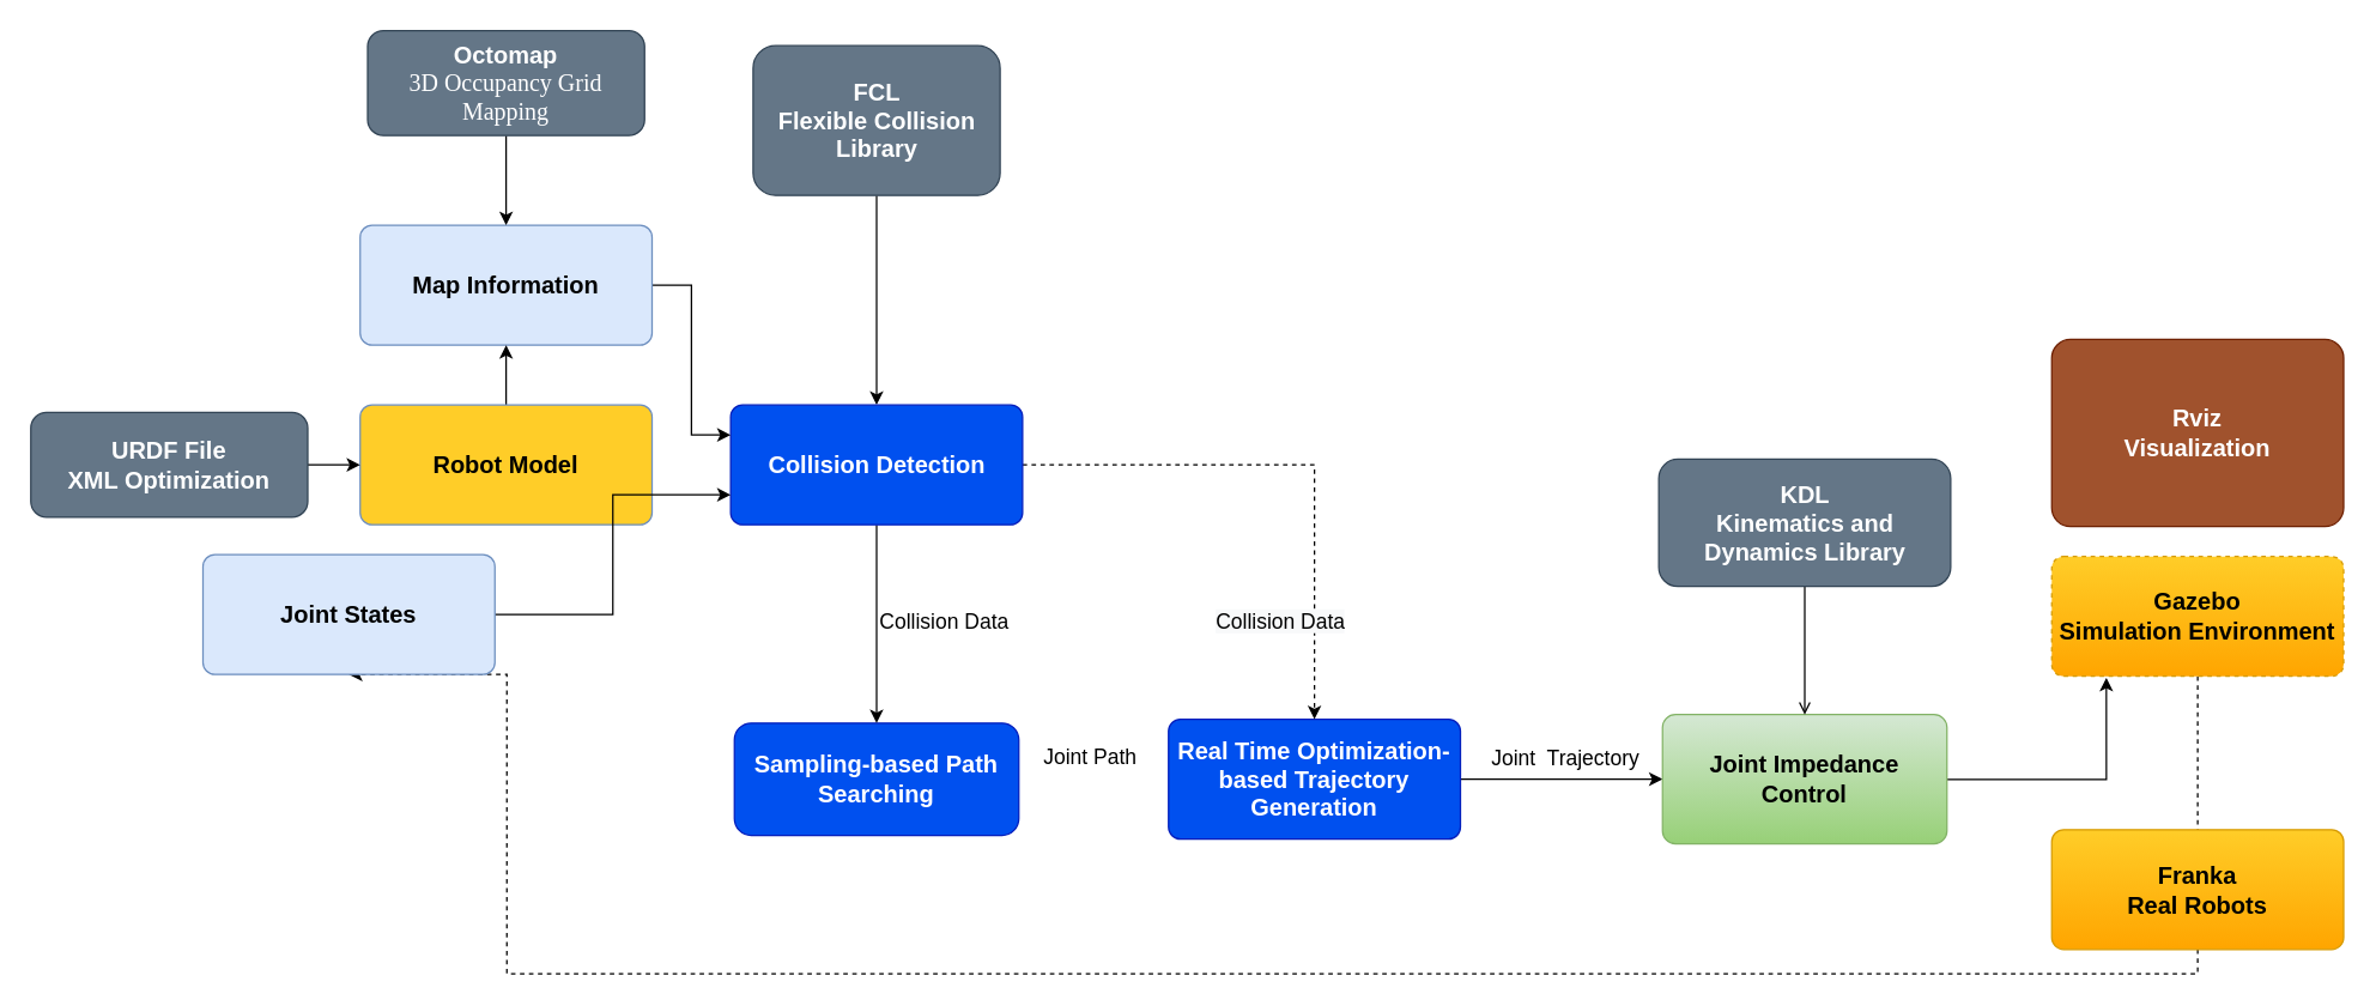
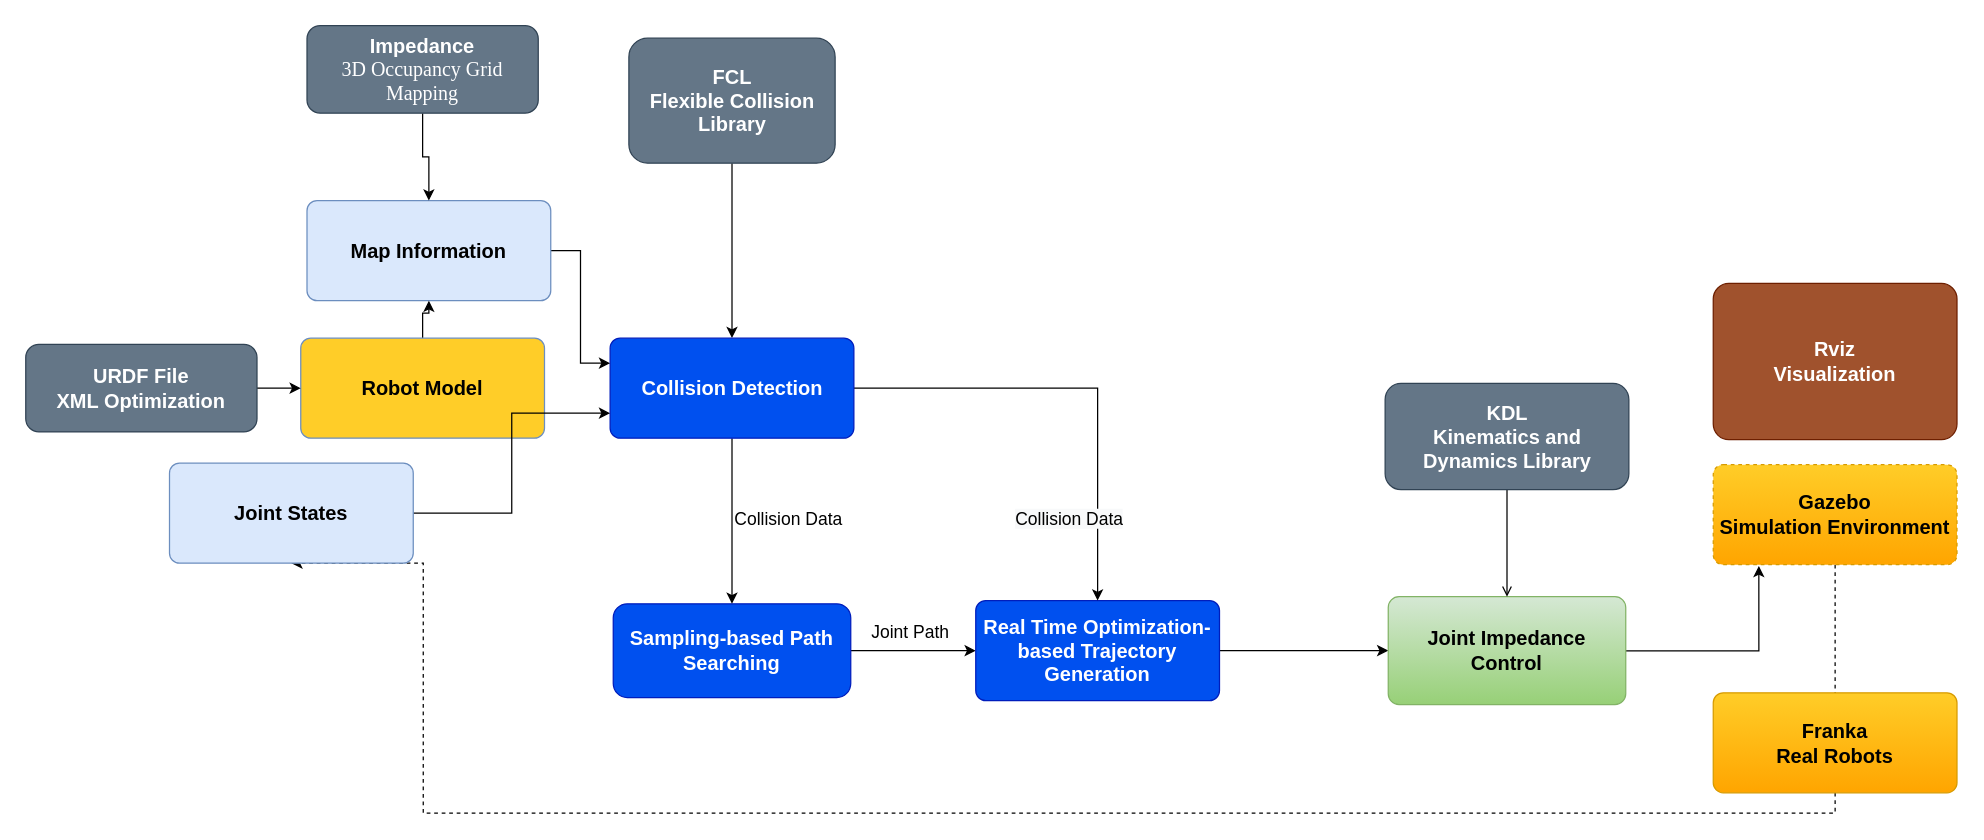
  <mxCell id="0" />
  <mxCell id="1" parent="0" />
  <mxCell id="2" value="" style="edgeStyle=orthogonalEdgeStyle;rounded=0;orthogonalLoop=1;jettySize=auto;html=1;" edge="1" parent="1" source="3" target="10"><mxGeometry relative="1" as="geometry" /></mxCell>
  <mxCell id="3" value="&lt;font style=&quot;font-size: 16px&quot;&gt;&lt;b&gt;FCL&lt;br&gt;Flexible Collision Library&lt;br&gt;&lt;/b&gt;&lt;/font&gt;" style="rounded=1;whiteSpace=wrap;html=1;fillColor=#647687;strokeColor=#314354;fontColor=#ffffff;" vertex="1" parent="1"><mxGeometry x="502.5" y="30" width="165" height="100" as="geometry" /></mxCell>
+ <mxCell id="4" value="" style="edgeStyle=orthogonalEdgeStyle;rounded=0;orthogonalLoop=1;jettySize=auto;html=1;" edge="1" parent="1" source="5" target="7"><mxGeometry relative="1" as="geometry" /></mxCell>
  <mxCell id="5" value="&lt;span style=&quot;font-size: 16px&quot;&gt;&lt;b&gt;Sampling-based Path Searching&lt;/b&gt;&lt;/span&gt;" style="rounded=1;whiteSpace=wrap;html=1;fillColor=#0050ef;strokeColor=#001DBC;fontColor=#ffffff;" vertex="1" parent="1"><mxGeometry x="490" y="482.5" width="190" height="75" as="geometry" /></mxCell>
  <mxCell id="6" style="edgeStyle=orthogonalEdgeStyle;rounded=0;orthogonalLoop=1;jettySize=auto;html=1;exitX=1;exitY=0.5;exitDx=0;exitDy=0;entryX=0;entryY=0.5;entryDx=0;entryDy=0;" edge="1" parent="1" source="7" target="12"><mxGeometry relative="1" as="geometry" /></mxCell>
  <mxCell id="7" value="&lt;span style=&quot;font-size: 16px&quot;&gt;&lt;b&gt;Real Time Optimization-based Trajectory Generation&lt;/b&gt;&lt;/span&gt;" style="rounded=1;whiteSpace=wrap;html=1;fillColor=#0050ef;strokeColor=#001DBC;arcSize=10;fontColor=#ffffff;" vertex="1" parent="1"><mxGeometry x="780" y="479.99" width="195" height="80" as="geometry" /></mxCell>
- <mxCell id="8" value="" style="edgeStyle=orthogonalEdgeStyle;rounded=0;orthogonalLoop=1;jettySize=auto;html=1;dashed=1;" edge="1" parent="1" source="10" target="7"><mxGeometry relative="1" as="geometry" /></mxCell>
+ <mxCell id="8" value="" style="edgeStyle=orthogonalEdgeStyle;rounded=0;orthogonalLoop=1;jettySize=auto;html=1;" edge="1" parent="1" source="10" target="7"><mxGeometry relative="1" as="geometry" /></mxCell>
  <mxCell id="9" style="edgeStyle=orthogonalEdgeStyle;rounded=0;orthogonalLoop=1;jettySize=auto;html=1;entryX=0.5;entryY=0;entryDx=0;entryDy=0;" edge="1" parent="1" source="10" target="5"><mxGeometry relative="1" as="geometry"><mxPoint x="582.5" y="410" as="targetPoint" /></mxGeometry></mxCell>
  <mxCell id="10" value="&lt;span style=&quot;font-size: 16px&quot;&gt;&lt;b&gt;Collision Detection&lt;/b&gt;&lt;/span&gt;" style="rounded=1;whiteSpace=wrap;html=1;fillColor=#0050ef;strokeColor=#001DBC;arcSize=10;fontColor=#ffffff;" vertex="1" parent="1"><mxGeometry x="487.5" y="270" width="195" height="80" as="geometry" /></mxCell>
  <mxCell id="11" style="edgeStyle=orthogonalEdgeStyle;rounded=0;orthogonalLoop=1;jettySize=auto;html=1;entryX=0.187;entryY=1.012;entryDx=0;entryDy=0;entryPerimeter=0;" edge="1" parent="1" source="12" target="14"><mxGeometry relative="1" as="geometry"><Array as="points"><mxPoint x="1406" y="521" /></Array></mxGeometry></mxCell>
  <mxCell id="12" value="&lt;span style=&quot;font-size: 16px&quot;&gt;&lt;b&gt;Joint Impedance &lt;br&gt;Control&lt;/b&gt;&lt;/span&gt;" style="rounded=1;whiteSpace=wrap;html=1;fillColor=#d5e8d4;strokeColor=#82b366;arcSize=10;gradientColor=#97d077;" vertex="1" parent="1"><mxGeometry x="1110" y="476.87" width="190" height="86.25" as="geometry" /></mxCell>
  <mxCell id="13" style="edgeStyle=orthogonalEdgeStyle;rounded=0;orthogonalLoop=1;jettySize=auto;html=1;dashed=1;" edge="1" parent="1" source="14"><mxGeometry relative="1" as="geometry"><mxPoint x="1510" y="610" as="targetPoint" /><Array as="points"><mxPoint x="1467" y="600" /></Array></mxGeometry></mxCell>
  <mxCell id="14" value="&lt;span style=&quot;font-size: 16px&quot;&gt;&lt;b&gt;Gazebo&lt;br&gt;Simulation Environment&lt;br&gt;&lt;/b&gt;&lt;/span&gt;" style="rounded=1;whiteSpace=wrap;html=1;fillColor=#ffcd28;strokeColor=#d79b00;arcSize=10;gradientColor=#ffa500;dashed=1;" vertex="1" parent="1"><mxGeometry x="1370" y="371.25" width="195" height="80" as="geometry" /></mxCell>
  <mxCell id="15" style="edgeStyle=orthogonalEdgeStyle;rounded=0;orthogonalLoop=1;jettySize=auto;html=1;entryX=0.5;entryY=1;entryDx=0;entryDy=0;dashed=1;" edge="1" parent="1" source="16" target="24"><mxGeometry relative="1" as="geometry"><Array as="points"><mxPoint x="1468" y="650" /><mxPoint x="338" y="650" /></Array></mxGeometry></mxCell>
  <mxCell id="16" value="&lt;span style=&quot;font-size: 16px&quot;&gt;&lt;b&gt;Franka&lt;br&gt;Real Robots&lt;br&gt;&lt;/b&gt;&lt;/span&gt;" style="rounded=1;whiteSpace=wrap;html=1;fillColor=#ffcd28;strokeColor=#d79b00;arcSize=10;gradientColor=#ffa500;" vertex="1" parent="1"><mxGeometry x="1370" y="553.75" width="195" height="80" as="geometry" /></mxCell>
  <mxCell id="17" style="edgeStyle=orthogonalEdgeStyle;rounded=0;orthogonalLoop=1;jettySize=auto;html=1;entryX=0;entryY=0.25;entryDx=0;entryDy=0;" edge="1" parent="1" source="18" target="10"><mxGeometry relative="1" as="geometry"><mxPoint x="470" y="250" as="targetPoint" /></mxGeometry></mxCell>
- <mxCell id="18" value="&lt;span style=&quot;font-size: 16px&quot;&gt;&lt;b&gt;Map Information&lt;/b&gt;&lt;/span&gt;" style="rounded=1;whiteSpace=wrap;html=1;fillColor=#dae8fc;strokeColor=#6c8ebf;arcSize=10;" vertex="1" parent="1"><mxGeometry x="240" y="150" width="195" height="80" as="geometry" /></mxCell>
+ <mxCell id="18" value="&lt;span style=&quot;font-size: 16px&quot;&gt;&lt;b&gt;Map Information&lt;/b&gt;&lt;/span&gt;" style="rounded=1;whiteSpace=wrap;html=1;fillColor=#dae8fc;strokeColor=#6c8ebf;arcSize=10;" vertex="1" parent="1"><mxGeometry x="245" y="160" width="195" height="80" as="geometry" /></mxCell>
  <mxCell id="19" value="" style="edgeStyle=orthogonalEdgeStyle;rounded=0;orthogonalLoop=1;jettySize=auto;html=1;" edge="1" parent="1" source="20" target="18"><mxGeometry relative="1" as="geometry" /></mxCell>
  <mxCell id="20" value="&lt;span style=&quot;font-size: 16px&quot;&gt;&lt;b&gt;Robot Model&lt;/b&gt;&lt;/span&gt;" style="rounded=1;whiteSpace=wrap;html=1;fillColor=#ffcd28;strokeColor=#6c8ebf;arcSize=10;" vertex="1" parent="1"><mxGeometry x="240" y="270" width="195" height="80" as="geometry" /></mxCell>
  <mxCell id="21" value="" style="edgeStyle=orthogonalEdgeStyle;rounded=0;orthogonalLoop=1;jettySize=auto;html=1;" edge="1" parent="1" source="22" target="18"><mxGeometry relative="1" as="geometry" /></mxCell>
- <mxCell id="22" value="&lt;font style=&quot;font-size: 16px&quot;&gt;&lt;b&gt;Octomap&lt;br&gt;&lt;/b&gt;&lt;span style=&quot;font-family: &amp;#34;times new roman&amp;#34; ; font-size: medium&quot;&gt;3D Occupancy Grid Mapping&lt;/span&gt;&lt;b&gt;&lt;br&gt;&lt;/b&gt;&lt;/font&gt;" style="rounded=1;whiteSpace=wrap;html=1;fillColor=#647687;strokeColor=#314354;fontColor=#ffffff;" vertex="1" parent="1"><mxGeometry x="245" y="20" width="185" height="70" as="geometry" /></mxCell>
+ <mxCell id="22" value="&lt;font style=&quot;font-size: 16px&quot;&gt;&lt;b&gt;Impedance&lt;br&gt;&lt;/b&gt;&lt;span style=&quot;font-family: &amp;#34;times new roman&amp;#34; ; font-size: medium&quot;&gt;3D Occupancy Grid Mapping&lt;/span&gt;&lt;b&gt;&lt;br&gt;&lt;/b&gt;&lt;/font&gt;" style="rounded=1;whiteSpace=wrap;html=1;fillColor=#647687;strokeColor=#314354;fontColor=#ffffff;" vertex="1" parent="1"><mxGeometry x="245" y="20" width="185" height="70" as="geometry" /></mxCell>
  <mxCell id="23" style="edgeStyle=orthogonalEdgeStyle;rounded=0;orthogonalLoop=1;jettySize=auto;html=1;entryX=0;entryY=0.75;entryDx=0;entryDy=0;" edge="1" parent="1" source="24" target="10"><mxGeometry relative="1" as="geometry" /></mxCell>
  <mxCell id="24" value="&lt;span style=&quot;font-size: 16px&quot;&gt;&lt;b&gt;Joint States&lt;/b&gt;&lt;/span&gt;" style="rounded=1;whiteSpace=wrap;html=1;fillColor=#dae8fc;strokeColor=#6c8ebf;arcSize=10;" vertex="1" parent="1"><mxGeometry x="135" y="370" width="195" height="80" as="geometry" /></mxCell>
  <mxCell id="25" value="" style="edgeStyle=orthogonalEdgeStyle;rounded=0;orthogonalLoop=1;jettySize=auto;html=1;" edge="1" parent="1" source="26" target="20"><mxGeometry relative="1" as="geometry" /></mxCell>
  <mxCell id="26" value="&lt;font&gt;&lt;b&gt;&lt;span style=&quot;font-size: 16px&quot;&gt;URDF File&lt;br&gt;XML Optimization&lt;br&gt;&lt;/span&gt;&lt;/b&gt;&lt;/font&gt;" style="rounded=1;whiteSpace=wrap;html=1;fillColor=#647687;strokeColor=#314354;fontColor=#ffffff;" vertex="1" parent="1"><mxGeometry x="20" y="275" width="185" height="70" as="geometry" /></mxCell>
  <mxCell id="27" value="&lt;span style=&quot;font-size: 16px&quot;&gt;&lt;b&gt;Rviz&lt;br&gt;Visualization&lt;/b&gt;&lt;/span&gt;" style="rounded=1;whiteSpace=wrap;html=1;fillColor=#a0522d;strokeColor=#6D1F00;arcSize=10;fontColor=#ffffff;" vertex="1" parent="1"><mxGeometry x="1370" y="226.25" width="195" height="125" as="geometry" /></mxCell>
  <mxCell id="28" value="" style="edgeStyle=orthogonalEdgeStyle;rounded=0;orthogonalLoop=1;jettySize=auto;html=1;endArrow=open;" edge="1" parent="1" source="29" target="12"><mxGeometry relative="1" as="geometry" /></mxCell>
  <mxCell id="29" value="&lt;font&gt;&lt;b&gt;&lt;font style=&quot;font-size: 16px&quot;&gt;KDL&lt;br&gt;Kinematics and Dynamics Library&lt;/font&gt;&lt;br&gt;&lt;/b&gt;&lt;/font&gt;" style="rounded=1;whiteSpace=wrap;html=1;fillColor=#647687;strokeColor=#314354;fontColor=#ffffff;" vertex="1" parent="1"><mxGeometry x="1107.5" y="306.25" width="195" height="85" as="geometry" /></mxCell>
  <mxCell id="30" value="&lt;font style=&quot;font-size: 14px&quot;&gt;Collision Data&lt;/font&gt;" style="text;html=1;align=center;verticalAlign=middle;resizable=0;points=[];autosize=1;" vertex="1" parent="1"><mxGeometry x="580" y="405" width="100" height="20" as="geometry" /></mxCell>
  <mxCell id="31" value="&lt;meta charset=&quot;utf-8&quot;&gt;&lt;span style=&quot;color: rgb(0, 0, 0); font-family: helvetica; font-size: 14px; font-style: normal; font-weight: 400; letter-spacing: normal; text-align: center; text-indent: 0px; text-transform: none; word-spacing: 0px; background-color: rgb(248, 249, 250); display: inline; float: none;&quot;&gt;Collision Data&lt;/span&gt;" style="text;whiteSpace=wrap;html=1;" vertex="1" parent="1"><mxGeometry x="810" y="400" width="110" height="30" as="geometry" /></mxCell>
  <mxCell id="32" value="&lt;font style=&quot;font-size: 14px&quot;&gt;Joint Path&lt;/font&gt;" style="text;html=1;strokeColor=none;fillColor=none;align=center;verticalAlign=middle;whiteSpace=wrap;rounded=0;" vertex="1" parent="1"><mxGeometry x="682.5" y="493.75" width="90" height="22.5" as="geometry" /></mxCell>
- <mxCell id="33" value="&lt;font style=&quot;font-size: 14px&quot;&gt;Joint&amp;nbsp; Trajectory&lt;/font&gt;" style="text;html=1;align=center;verticalAlign=middle;resizable=0;points=[];autosize=1;" vertex="1" parent="1"><mxGeometry x="990" y="496.25" width="110" height="20" as="geometry" /></mxCell>
